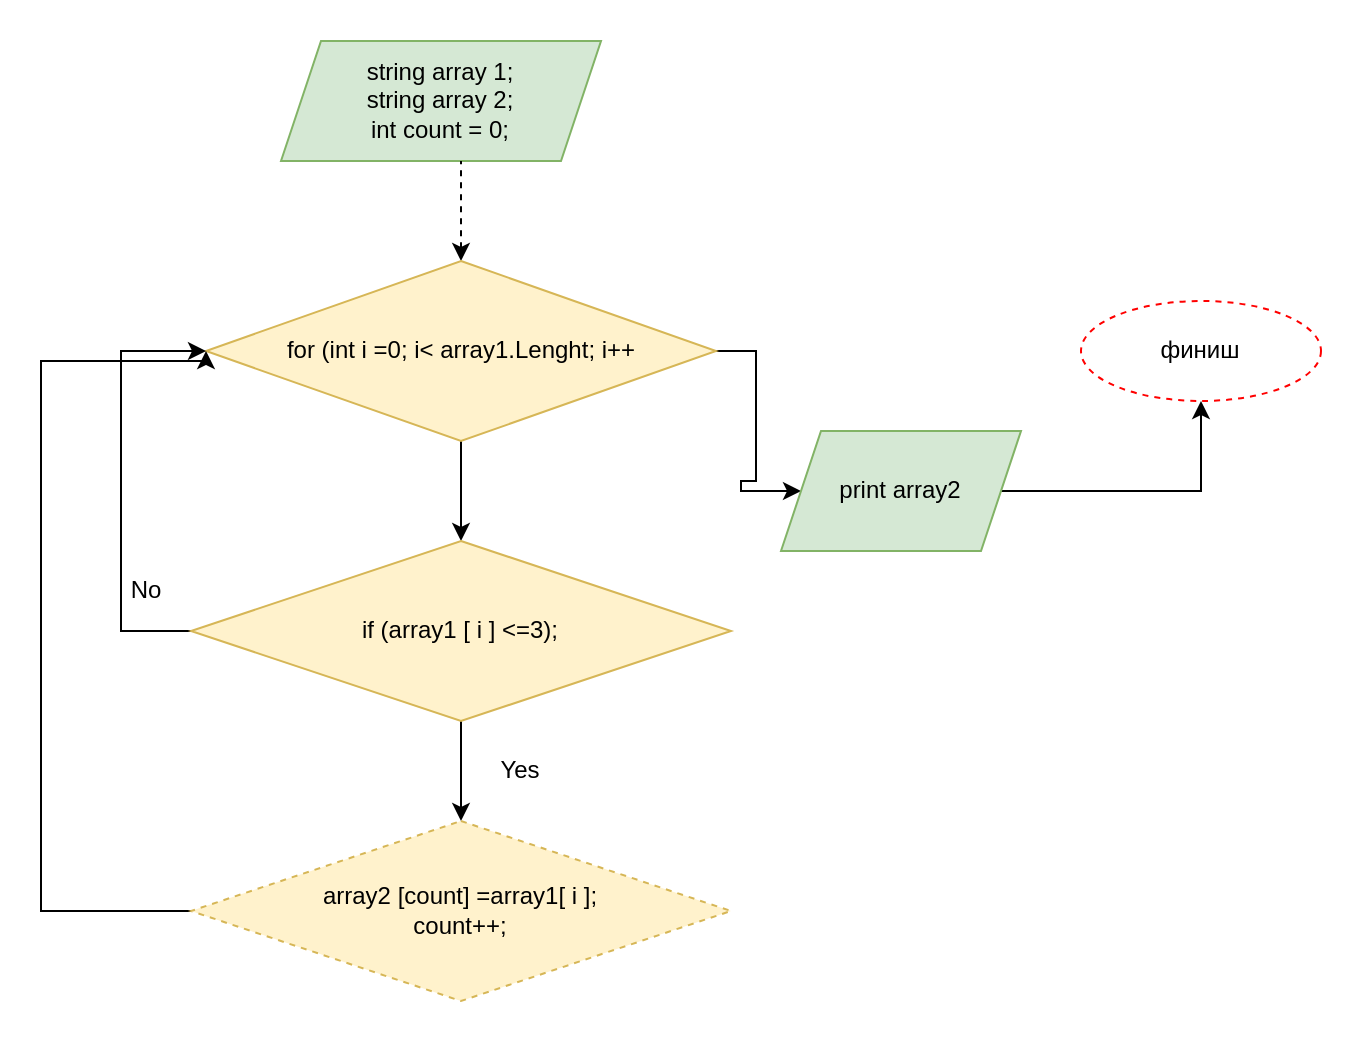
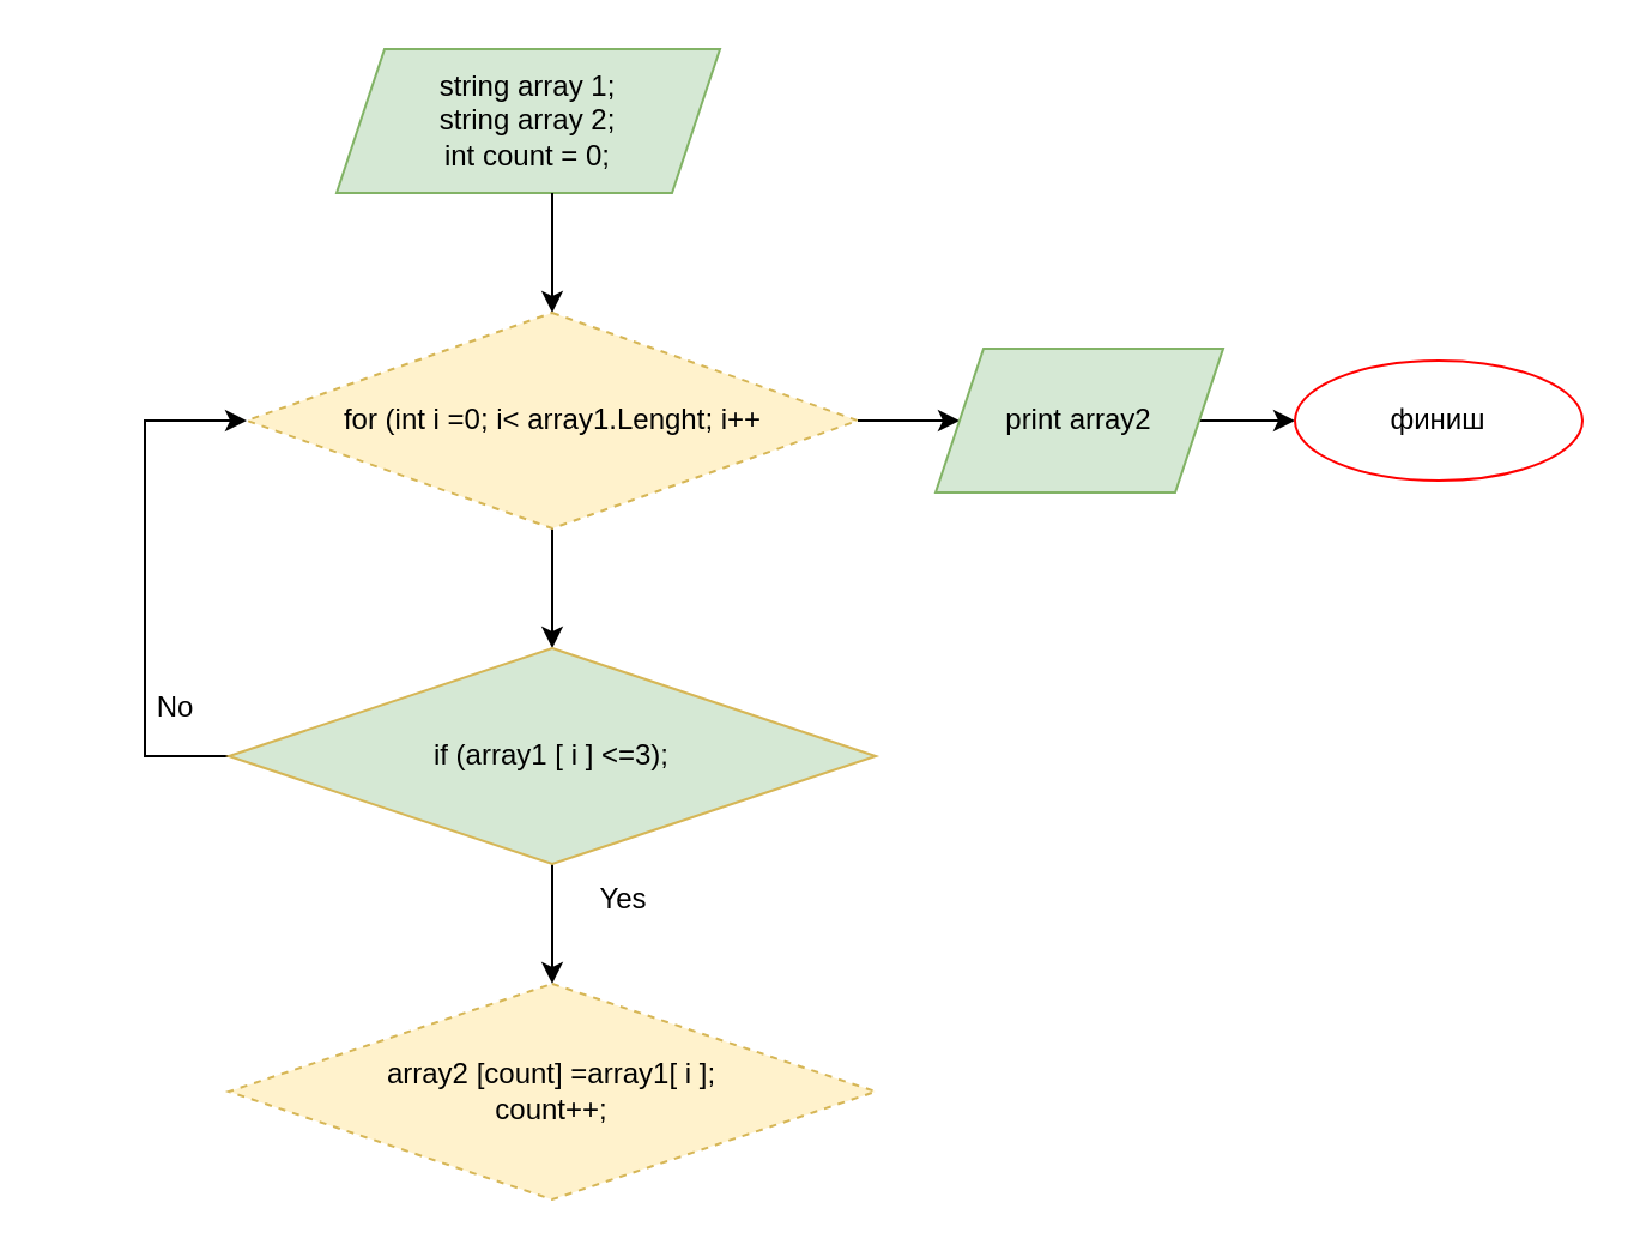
  <mxCell id="0" />
  <mxCell id="1" parent="0" />
  <mxCell id="2" value="string array 1;&lt;br&gt;string array 2;&lt;br&gt;int count = 0;" style="shape=parallelogram;perimeter=parallelogramPerimeter;whiteSpace=wrap;html=1;fixedSize=1;fillColor=#d5e8d4;strokeColor=#82b366;" vertex="1" parent="1"><mxGeometry x="140" y="20" width="160" height="60" as="geometry" /></mxCell>
  <mxCell id="3" style="edgeStyle=orthogonalEdgeStyle;rounded=0;orthogonalLoop=1;jettySize=auto;html=1;exitX=0.5;exitY=1;exitDx=0;exitDy=0;entryX=0.5;entryY=0;entryDx=0;entryDy=0;" edge="1" parent="1" source="6" target="9"><mxGeometry relative="1" as="geometry" /></mxCell>
- <mxCell id="4" value="" style="edgeStyle=orthogonalEdgeStyle;rounded=0;orthogonalLoop=1;jettySize=auto;html=1;startArrow=classic;startFill=1;endArrow=none;endFill=0;dashed=1;" edge="1" parent="1" source="6" target="2"><mxGeometry relative="1" as="geometry"><Array as="points"><mxPoint x="230" y="90" /><mxPoint x="230" y="90" /></Array></mxGeometry></mxCell>
+ <mxCell id="4" value="" style="edgeStyle=orthogonalEdgeStyle;rounded=0;orthogonalLoop=1;jettySize=auto;html=1;startArrow=classic;startFill=1;endArrow=none;endFill=0;" edge="1" parent="1" source="6" target="2"><mxGeometry relative="1" as="geometry"><Array as="points"><mxPoint x="230" y="90" /><mxPoint x="230" y="90" /></Array></mxGeometry></mxCell>
  <mxCell id="5" value="" style="edgeStyle=orthogonalEdgeStyle;rounded=0;orthogonalLoop=1;jettySize=auto;html=1;startArrow=none;startFill=0;endArrow=classic;endFill=1;" edge="1" parent="1" source="6" target="15"><mxGeometry relative="1" as="geometry" /></mxCell>
- <mxCell id="6" value="for (int i =0; i&amp;lt; array1.Lenght; i++" style="rhombus;whiteSpace=wrap;html=1;fillColor=#fff2cc;strokeColor=#d6b656;" vertex="1" parent="1"><mxGeometry x="102.5" y="130" width="255" height="90" as="geometry" /></mxCell>
+ <mxCell id="6" value="for (int i =0; i&amp;lt; array1.Lenght; i++" style="rhombus;whiteSpace=wrap;html=1;fillColor=#fff2cc;strokeColor=#d6b656;dashed=1;" vertex="1" parent="1"><mxGeometry x="102.5" y="130" width="255" height="90" as="geometry" /></mxCell>
  <mxCell id="7" style="edgeStyle=orthogonalEdgeStyle;rounded=0;orthogonalLoop=1;jettySize=auto;html=1;exitX=0.5;exitY=1;exitDx=0;exitDy=0;entryX=0.5;entryY=0;entryDx=0;entryDy=0;" edge="1" parent="1" source="9" target="11"><mxGeometry relative="1" as="geometry" /></mxCell>
  <mxCell id="8" style="edgeStyle=orthogonalEdgeStyle;rounded=0;orthogonalLoop=1;jettySize=auto;html=1;exitX=0;exitY=0.5;exitDx=0;exitDy=0;entryX=0;entryY=0.5;entryDx=0;entryDy=0;" edge="1" parent="1" source="9" target="6"><mxGeometry relative="1" as="geometry"><mxPoint x="90" y="170" as="targetPoint" /><Array as="points"><mxPoint x="60" y="315" /><mxPoint x="60" y="175" /></Array></mxGeometry></mxCell>
- <mxCell id="9" value="if (array1 [ i ] &amp;lt;=3);" style="rhombus;whiteSpace=wrap;html=1;fillColor=#fff2cc;strokeColor=#d6b656;" vertex="1" parent="1"><mxGeometry x="95" y="270" width="270" height="90" as="geometry" /></mxCell>
- <mxCell id="10" style="edgeStyle=orthogonalEdgeStyle;rounded=0;orthogonalLoop=1;jettySize=auto;html=1;exitX=0;exitY=0.5;exitDx=0;exitDy=0;startArrow=none;startFill=0;endArrow=classic;endFill=1;entryX=0;entryY=0.5;entryDx=0;entryDy=0;" edge="1" parent="1" source="11" target="6"><mxGeometry relative="1" as="geometry"><mxPoint x="60" y="180" as="targetPoint" /><Array as="points"><mxPoint x="20" y="455" /><mxPoint x="20" y="180" /><mxPoint x="103" y="180" /></Array></mxGeometry></mxCell>
+ <mxCell id="9" value="if (array1 [ i ] &amp;lt;=3);" style="rhombus;whiteSpace=wrap;html=1;fillColor=#d5e8d4;strokeColor=#d6b656;" vertex="1" parent="1"><mxGeometry x="95" y="270" width="270" height="90" as="geometry" /></mxCell>
  <mxCell id="11" value="array2 [count] =array1[ i ];&lt;br&gt;count++;" style="rhombus;whiteSpace=wrap;html=1;fillColor=#fff2cc;strokeColor=#d6b656;dashed=1;" vertex="1" parent="1"><mxGeometry x="95" y="410" width="270" height="90" as="geometry" /></mxCell>
- <mxCell id="12" value="Yes" style="text;html=1;strokeColor=none;fillColor=none;align=center;verticalAlign=middle;whiteSpace=wrap;rounded=0;" vertex="1" parent="1"><mxGeometry x="230" y="370" width="60" height="30" as="geometry" /></mxCell>
+ <mxCell id="12" value="Yes" style="text;html=1;strokeColor=none;fillColor=none;align=center;verticalAlign=middle;whiteSpace=wrap;rounded=0;" vertex="1" parent="1"><mxGeometry x="230" y="360" width="60" height="30" as="geometry" /></mxCell>
  <mxCell id="13" value="No" style="text;html=1;strokeColor=none;fillColor=none;align=center;verticalAlign=middle;whiteSpace=wrap;rounded=0;" vertex="1" parent="1"><mxGeometry x="42.5" y="280" width="60" height="30" as="geometry" /></mxCell>
  <mxCell id="14" value="" style="edgeStyle=orthogonalEdgeStyle;rounded=0;orthogonalLoop=1;jettySize=auto;html=1;startArrow=none;startFill=0;endArrow=classic;endFill=1;" edge="1" parent="1" source="15" target="16"><mxGeometry relative="1" as="geometry" /></mxCell>
- <mxCell id="15" value="print array2" style="shape=parallelogram;perimeter=parallelogramPerimeter;whiteSpace=wrap;html=1;fixedSize=1;fillColor=#d5e8d4;strokeColor=#82b366;" vertex="1" parent="1"><mxGeometry x="390" y="215" width="120" height="60" as="geometry" /></mxCell>
- <mxCell id="16" value="финиш" style="ellipse;whiteSpace=wrap;html=1;strokeColor=#FF0000;dashed=1;" vertex="1" parent="1"><mxGeometry x="540" y="150" width="120" height="50" as="geometry" /></mxCell>
+ <mxCell id="15" value="print array2" style="shape=parallelogram;perimeter=parallelogramPerimeter;whiteSpace=wrap;html=1;fixedSize=1;fillColor=#d5e8d4;strokeColor=#82b366;" vertex="1" parent="1"><mxGeometry x="390" y="145" width="120" height="60" as="geometry" /></mxCell>
+ <mxCell id="16" value="финиш" style="ellipse;whiteSpace=wrap;html=1;strokeColor=#FF0000;" vertex="1" parent="1"><mxGeometry x="540" y="150" width="120" height="50" as="geometry" /></mxCell>
